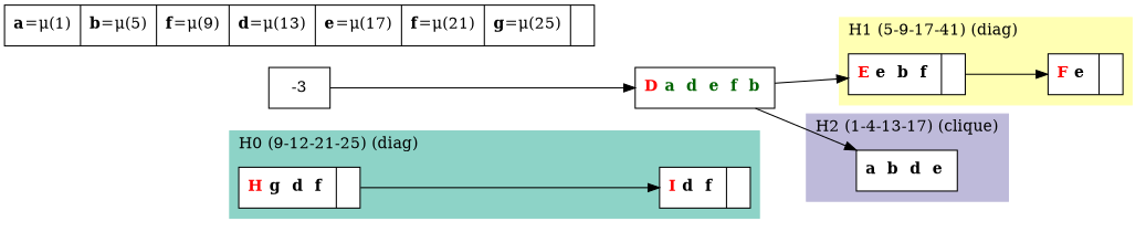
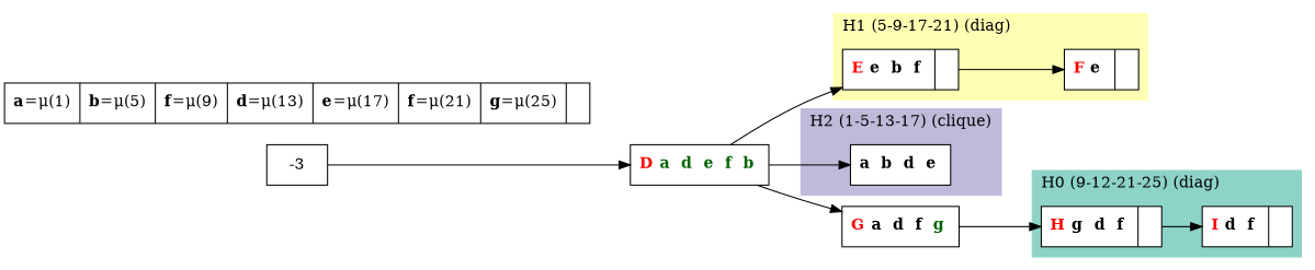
  digraph {
    rankdir=LR
    node [fillcolor=white shape=record style=filled]
    n1 [label=<{  <FONT COLOR="RED"><b>H</b></FONT> <b>g </b> <b>d </b> <b>f </b>| }>]
    n2 [label=<{  <FONT COLOR="RED"><b>I</b></FONT> <b>d </b> <b>f </b>| }>]
    n3 [label=<{  <FONT COLOR="RED"><b>E</b></FONT> <b>e </b> <b>b </b> <b>f </b>| }>]
    n4 [label=<{  <FONT COLOR="RED"><b>F</b></FONT> <b>e </b>| }>]
    n5 [label=<{ <b>a </b> <b>b </b> <b>d </b> <b>e </b>}>]
    n6 [label=<{  <FONT COLOR="RED"><b>D</b></FONT> <b><FONT COLOR="DARKGREEN">a </FONT></b> <b><FONT COLOR="DARKGREEN">d </FONT></b> <b><FONT COLOR="DARKGREEN">e </FONT></b> <b><FONT COLOR="DARKGREEN">f </FONT></b> <b><FONT COLOR="DARKGREEN">b </FONT></b>}> fillcolor="" style=""]
+   n7 [label=<{  <FONT COLOR="RED"><b>G</b></FONT> <b>a </b> <b>d </b> <b>f </b> <b><FONT COLOR="DARKGREEN">g </FONT></b>}> fillcolor="" style=""]
    n8 [label=-3 shape=box fillcolor="" style=""]
    n9 [label=<{<b>a</b>=&#956;(1) | <b>b</b>=&#956;(5) | <b>f</b>=&#956;(9) | <b>d</b>=&#956;(13) | <b>e</b>=&#956;(17) | <b>f</b>=&#956;(21) | <b>g</b>=&#956;(25) | }> fillcolor="" style=""]
    subgraph cluster_1 {
      color="#8DD3C7"
      label="H0 (9-12-21-25) (diag)"
      labeljust=l
      style=filled
      n1
      n2
    }
    subgraph cluster_2 {
      color="#FFFFB3"
-     label="H1 (5-9-17-41) (diag)"
+     label="H1 (5-9-17-21) (diag)"
      labeljust=l
      style=filled
      n3
      n4
    }
    subgraph cluster_3 {
      color="#BEBADA"
-     label="H2 (1-4-13-17) (clique)"
+     label="H2 (1-5-13-17) (clique)"
      labeljust=l
      style=filled
      n5
    }
    n1 -> n2
    n3 -> n4
    n6 -> n3
    n6 -> n5
+   n6 -> n7
+   n7 -> n1
    n8 -> n6
  }
